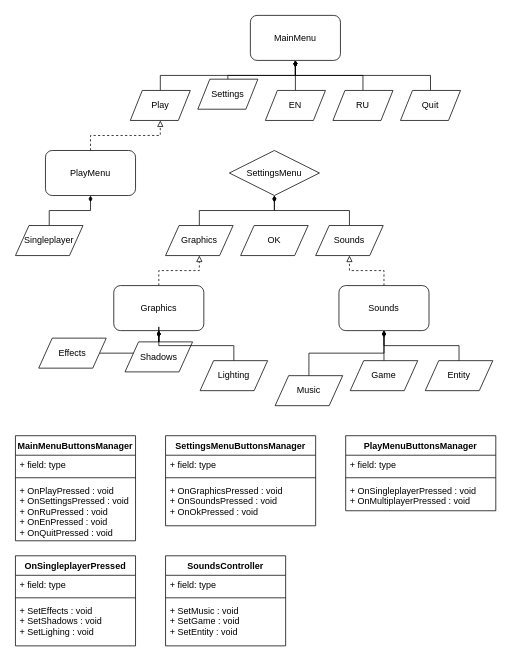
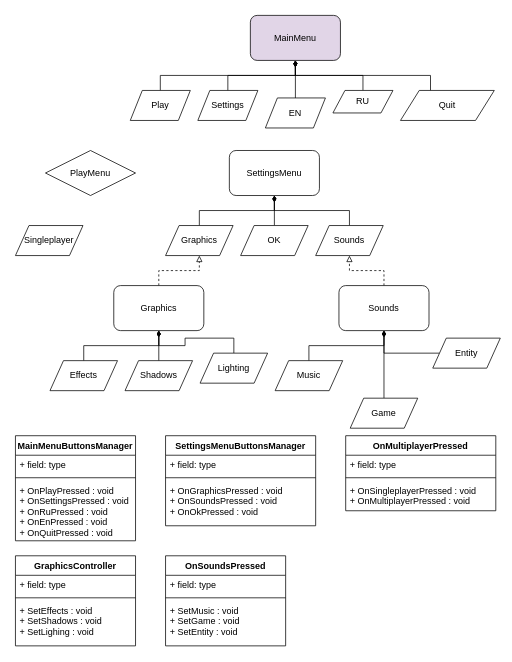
  <mxCell id="0" />
  <mxCell id="1" parent="0" />
  <mxCell id="2" value="MainMenuButtonsManager" style="swimlane;fontStyle=1;align=center;verticalAlign=top;childLayout=stackLayout;horizontal=1;startSize=26;horizontalStack=0;resizeParent=1;resizeParentMax=0;resizeLast=0;collapsible=1;marginBottom=0;" vertex="1" parent="1"><mxGeometry x="20" y="580" width="160" height="140" as="geometry" /></mxCell>
  <mxCell id="3" value="+ field: type" style="text;strokeColor=none;fillColor=none;align=left;verticalAlign=top;spacingLeft=4;spacingRight=4;overflow=hidden;rotatable=0;points=[[0,0.5],[1,0.5]];portConstraint=eastwest;" vertex="1" parent="2"><mxGeometry y="26" width="160" height="26" as="geometry" /></mxCell>
  <mxCell id="4" value="" style="line;strokeWidth=1;fillColor=none;align=left;verticalAlign=middle;spacingTop=-1;spacingLeft=3;spacingRight=3;rotatable=0;labelPosition=right;points=[];portConstraint=eastwest;" vertex="1" parent="2"><mxGeometry y="52" width="160" height="8" as="geometry" /></mxCell>
  <mxCell id="5" value="+ OnPlayPressed : void&#10;+ OnSettingsPressed : void&#10;+ OnRuPressed : void&#10;+ OnEnPressed : void&#10;+ OnQuitPressed : void&#10;" style="text;strokeColor=none;fillColor=none;align=left;verticalAlign=top;spacingLeft=4;spacingRight=4;overflow=hidden;rotatable=0;points=[[0,0.5],[1,0.5]];portConstraint=eastwest;" vertex="1" parent="2"><mxGeometry y="60" width="160" height="80" as="geometry" /></mxCell>
- <mxCell id="6" value="OnSingleplayerPressed" style="swimlane;fontStyle=1;align=center;verticalAlign=top;childLayout=stackLayout;horizontal=1;startSize=26;horizontalStack=0;resizeParent=1;resizeParentMax=0;resizeLast=0;collapsible=1;marginBottom=0;" vertex="1" parent="1"><mxGeometry x="20" y="740" width="160" height="120" as="geometry" /></mxCell>
+ <mxCell id="6" value="GraphicsController" style="swimlane;fontStyle=1;align=center;verticalAlign=top;childLayout=stackLayout;horizontal=1;startSize=26;horizontalStack=0;resizeParent=1;resizeParentMax=0;resizeLast=0;collapsible=1;marginBottom=0;" vertex="1" parent="1"><mxGeometry x="20" y="740" width="160" height="120" as="geometry" /></mxCell>
  <mxCell id="7" value="+ field: type" style="text;strokeColor=none;fillColor=none;align=left;verticalAlign=top;spacingLeft=4;spacingRight=4;overflow=hidden;rotatable=0;points=[[0,0.5],[1,0.5]];portConstraint=eastwest;" vertex="1" parent="6"><mxGeometry y="26" width="160" height="26" as="geometry" /></mxCell>
  <mxCell id="8" value="" style="line;strokeWidth=1;fillColor=none;align=left;verticalAlign=middle;spacingTop=-1;spacingLeft=3;spacingRight=3;rotatable=0;labelPosition=right;points=[];portConstraint=eastwest;" vertex="1" parent="6"><mxGeometry y="52" width="160" height="8" as="geometry" /></mxCell>
  <mxCell id="9" value="+ SetEffects : void&#10;+ SetShadows : void&#10;+ SetLighing : void&#10;" style="text;strokeColor=none;fillColor=none;align=left;verticalAlign=top;spacingLeft=4;spacingRight=4;overflow=hidden;rotatable=0;points=[[0,0.5],[1,0.5]];portConstraint=eastwest;" vertex="1" parent="6"><mxGeometry y="60" width="160" height="60" as="geometry" /></mxCell>
- <mxCell id="10" value="SoundsController" style="swimlane;fontStyle=1;align=center;verticalAlign=top;childLayout=stackLayout;horizontal=1;startSize=26;horizontalStack=0;resizeParent=1;resizeParentMax=0;resizeLast=0;collapsible=1;marginBottom=0;" vertex="1" parent="1"><mxGeometry x="220" y="740" width="160" height="120" as="geometry" /></mxCell>
+ <mxCell id="10" value="OnSoundsPressed" style="swimlane;fontStyle=1;align=center;verticalAlign=top;childLayout=stackLayout;horizontal=1;startSize=26;horizontalStack=0;resizeParent=1;resizeParentMax=0;resizeLast=0;collapsible=1;marginBottom=0;" vertex="1" parent="1"><mxGeometry x="220" y="740" width="160" height="120" as="geometry" /></mxCell>
  <mxCell id="11" value="+ field: type" style="text;strokeColor=none;fillColor=none;align=left;verticalAlign=top;spacingLeft=4;spacingRight=4;overflow=hidden;rotatable=0;points=[[0,0.5],[1,0.5]];portConstraint=eastwest;" vertex="1" parent="10"><mxGeometry y="26" width="160" height="26" as="geometry" /></mxCell>
  <mxCell id="12" value="" style="line;strokeWidth=1;fillColor=none;align=left;verticalAlign=middle;spacingTop=-1;spacingLeft=3;spacingRight=3;rotatable=0;labelPosition=right;points=[];portConstraint=eastwest;" vertex="1" parent="10"><mxGeometry y="52" width="160" height="8" as="geometry" /></mxCell>
  <mxCell id="13" value="+ SetMusic : void&#10;+ SetGame : void&#10;+ SetEntity : void&#10;" style="text;strokeColor=none;fillColor=none;align=left;verticalAlign=top;spacingLeft=4;spacingRight=4;overflow=hidden;rotatable=0;points=[[0,0.5],[1,0.5]];portConstraint=eastwest;" vertex="1" parent="10"><mxGeometry y="60" width="160" height="60" as="geometry" /></mxCell>
  <mxCell id="14" value="SettingsMenuButtonsManager" style="swimlane;fontStyle=1;align=center;verticalAlign=top;childLayout=stackLayout;horizontal=1;startSize=26;horizontalStack=0;resizeParent=1;resizeParentMax=0;resizeLast=0;collapsible=1;marginBottom=0;" vertex="1" parent="1"><mxGeometry x="220" y="580" width="200" height="120" as="geometry" /></mxCell>
  <mxCell id="15" value="+ field: type" style="text;strokeColor=none;fillColor=none;align=left;verticalAlign=top;spacingLeft=4;spacingRight=4;overflow=hidden;rotatable=0;points=[[0,0.5],[1,0.5]];portConstraint=eastwest;" vertex="1" parent="14"><mxGeometry y="26" width="200" height="26" as="geometry" /></mxCell>
  <mxCell id="16" value="" style="line;strokeWidth=1;fillColor=none;align=left;verticalAlign=middle;spacingTop=-1;spacingLeft=3;spacingRight=3;rotatable=0;labelPosition=right;points=[];portConstraint=eastwest;" vertex="1" parent="14"><mxGeometry y="52" width="200" height="8" as="geometry" /></mxCell>
  <mxCell id="17" value="+ OnGraphicsPressed : void&#10;+ OnSoundsPressed : void&#10;+ OnOkPressed : void&#10;" style="text;strokeColor=none;fillColor=none;align=left;verticalAlign=top;spacingLeft=4;spacingRight=4;overflow=hidden;rotatable=0;points=[[0,0.5],[1,0.5]];portConstraint=eastwest;" vertex="1" parent="14"><mxGeometry y="60" width="200" height="60" as="geometry" /></mxCell>
- <mxCell id="18" value="MainMenu" style="rounded=1;whiteSpace=wrap;html=1;" vertex="1" parent="1"><mxGeometry x="333" y="20" width="120" height="60" as="geometry" /></mxCell>
+ <mxCell id="18" value="MainMenu" style="rounded=1;whiteSpace=wrap;html=1;fillColor=#e1d5e7;" vertex="1" parent="1"><mxGeometry x="333" y="20" width="120" height="60" as="geometry" /></mxCell>
  <mxCell id="19" style="edgeStyle=orthogonalEdgeStyle;rounded=0;orthogonalLoop=1;jettySize=auto;html=1;endArrow=diamondThin;endFill=1;" edge="1" parent="1" source="20"><mxGeometry relative="1" as="geometry"><mxPoint x="393" y="80" as="targetPoint" /><Array as="points"><mxPoint x="213" y="100" /><mxPoint x="393" y="100" /></Array></mxGeometry></mxCell>
  <mxCell id="20" value="Play" style="shape=parallelogram;perimeter=parallelogramPerimeter;whiteSpace=wrap;html=1;" vertex="1" parent="1"><mxGeometry x="173" y="120" width="80" height="40" as="geometry" /></mxCell>
  <mxCell id="21" style="edgeStyle=orthogonalEdgeStyle;rounded=0;orthogonalLoop=1;jettySize=auto;html=1;endArrow=diamondThin;endFill=1;" edge="1" parent="1" source="22"><mxGeometry relative="1" as="geometry"><mxPoint x="393" y="80" as="targetPoint" /><Array as="points"><mxPoint x="303" y="100" /><mxPoint x="393" y="100" /></Array></mxGeometry></mxCell>
- <mxCell id="22" value="Settings" style="shape=parallelogram;perimeter=parallelogramPerimeter;whiteSpace=wrap;html=1;" vertex="1" parent="1"><mxGeometry x="263" y="105" width="80" height="40" as="geometry" /></mxCell>
+ <mxCell id="22" value="Settings" style="shape=parallelogram;perimeter=parallelogramPerimeter;whiteSpace=wrap;html=1;" vertex="1" parent="1"><mxGeometry x="263" y="120" width="80" height="40" as="geometry" /></mxCell>
  <mxCell id="23" style="edgeStyle=orthogonalEdgeStyle;rounded=0;orthogonalLoop=1;jettySize=auto;html=1;endArrow=diamondThin;endFill=1;" edge="1" parent="1" source="24"><mxGeometry relative="1" as="geometry"><mxPoint x="393" y="80" as="targetPoint" /><Array as="points"><mxPoint x="483" y="100" /><mxPoint x="393" y="100" /></Array></mxGeometry></mxCell>
- <mxCell id="24" value="RU" style="shape=parallelogram;perimeter=parallelogramPerimeter;whiteSpace=wrap;html=1;" vertex="1" parent="1"><mxGeometry x="443" y="120" width="80" height="40" as="geometry" /></mxCell>
+ <mxCell id="24" value="RU" style="shape=parallelogram;perimeter=parallelogramPerimeter;whiteSpace=wrap;html=1;" vertex="1" parent="1"><mxGeometry x="443" y="120" width="80" height="30" as="geometry" /></mxCell>
  <mxCell id="25" style="edgeStyle=orthogonalEdgeStyle;rounded=0;orthogonalLoop=1;jettySize=auto;html=1;endArrow=diamondThin;endFill=1;" edge="1" parent="1" source="26"><mxGeometry relative="1" as="geometry"><mxPoint x="393" y="80" as="targetPoint" /><Array as="points"><mxPoint x="573" y="100" /><mxPoint x="393" y="100" /></Array></mxGeometry></mxCell>
- <mxCell id="26" value="Quit" style="shape=parallelogram;perimeter=parallelogramPerimeter;whiteSpace=wrap;html=1;" vertex="1" parent="1"><mxGeometry x="533" y="120" width="80" height="40" as="geometry" /></mxCell>
+ <mxCell id="26" value="Quit" style="shape=parallelogram;perimeter=parallelogramPerimeter;whiteSpace=wrap;html=1;" vertex="1" parent="1"><mxGeometry x="533" y="120" width="125" height="40" as="geometry" /></mxCell>
  <mxCell id="27" style="edgeStyle=orthogonalEdgeStyle;rounded=0;orthogonalLoop=1;jettySize=auto;html=1;entryX=0.5;entryY=1;entryDx=0;entryDy=0;endArrow=diamondThin;endFill=1;" edge="1" parent="1" source="28" target="18"><mxGeometry relative="1" as="geometry" /></mxCell>
- <mxCell id="28" value="EN" style="shape=parallelogram;perimeter=parallelogramPerimeter;whiteSpace=wrap;html=1;" vertex="1" parent="1"><mxGeometry x="353" y="120" width="80" height="40" as="geometry" /></mxCell>
- <mxCell id="29" style="edgeStyle=orthogonalEdgeStyle;rounded=0;orthogonalLoop=1;jettySize=auto;html=1;entryX=0.5;entryY=1;entryDx=0;entryDy=0;startArrow=none;startFill=0;endArrow=block;endFill=0;dashed=1;" edge="1" parent="1" source="30" target="20"><mxGeometry relative="1" as="geometry"><Array as="points"><mxPoint x="120" y="180" /><mxPoint x="213" y="180" /></Array></mxGeometry></mxCell>
- <mxCell id="30" value="PlayMenu&lt;br&gt;" style="rounded=1;whiteSpace=wrap;html=1;" vertex="1" parent="1"><mxGeometry x="60" y="200" width="120" height="60" as="geometry" /></mxCell>
- <mxCell id="31" style="edgeStyle=orthogonalEdgeStyle;rounded=0;orthogonalLoop=1;jettySize=auto;html=1;entryX=0.5;entryY=1;entryDx=0;entryDy=0;endArrow=diamondThin;endFill=1;" edge="1" parent="1" source="32" target="30"><mxGeometry relative="1" as="geometry" /></mxCell>
+ <mxCell id="28" value="EN" style="shape=parallelogram;perimeter=parallelogramPerimeter;whiteSpace=wrap;html=1;" vertex="1" parent="1"><mxGeometry x="353" y="130" width="80" height="40" as="geometry" /></mxCell>
+ <mxCell id="30" value="PlayMenu&lt;br&gt;" style="rhombus;whiteSpace=wrap;html=1;" vertex="1" parent="1"><mxGeometry x="60" y="200" width="120" height="60" as="geometry" /></mxCell>
  <mxCell id="32" value="Singleplayer" style="shape=parallelogram;perimeter=parallelogramPerimeter;whiteSpace=wrap;html=1;" vertex="1" parent="1"><mxGeometry x="20" y="300" width="90" height="40" as="geometry" /></mxCell>
- <mxCell id="33" value="SettingsMenu&lt;br&gt;" style="rhombus;whiteSpace=wrap;html=1;" vertex="1" parent="1"><mxGeometry x="305" y="200" width="120" height="60" as="geometry" /></mxCell>
+ <mxCell id="33" value="SettingsMenu&lt;br&gt;" style="rounded=1;whiteSpace=wrap;html=1;" vertex="1" parent="1"><mxGeometry x="305" y="200" width="120" height="60" as="geometry" /></mxCell>
  <mxCell id="34" style="edgeStyle=orthogonalEdgeStyle;rounded=0;orthogonalLoop=1;jettySize=auto;html=1;entryX=0.5;entryY=1;entryDx=0;entryDy=0;endArrow=diamondThin;endFill=1;" edge="1" source="35" target="33" parent="1"><mxGeometry relative="1" as="geometry" /></mxCell>
  <mxCell id="35" value="Graphics" style="shape=parallelogram;perimeter=parallelogramPerimeter;whiteSpace=wrap;html=1;" vertex="1" parent="1"><mxGeometry x="220" y="300" width="90" height="40" as="geometry" /></mxCell>
  <mxCell id="36" style="edgeStyle=orthogonalEdgeStyle;rounded=0;orthogonalLoop=1;jettySize=auto;html=1;entryX=0.5;entryY=1;entryDx=0;entryDy=0;endArrow=diamondThin;endFill=1;" edge="1" source="37" target="33" parent="1"><mxGeometry relative="1" as="geometry" /></mxCell>
  <mxCell id="37" value="Sounds" style="shape=parallelogram;perimeter=parallelogramPerimeter;whiteSpace=wrap;html=1;" vertex="1" parent="1"><mxGeometry x="420" y="300" width="90" height="40" as="geometry" /></mxCell>
+ <mxCell id="38" style="edgeStyle=orthogonalEdgeStyle;rounded=0;orthogonalLoop=1;jettySize=auto;html=1;entryX=0.5;entryY=1;entryDx=0;entryDy=0;startArrow=none;startFill=0;endArrow=diamondThin;endFill=1;" edge="1" parent="1" source="39" target="33"><mxGeometry relative="1" as="geometry" /></mxCell>
  <mxCell id="39" value="OK" style="shape=parallelogram;perimeter=parallelogramPerimeter;whiteSpace=wrap;html=1;" vertex="1" parent="1"><mxGeometry x="320" y="300" width="90" height="40" as="geometry" /></mxCell>
- <mxCell id="40" value="PlayMenuButtonsManager" style="swimlane;fontStyle=1;align=center;verticalAlign=top;childLayout=stackLayout;horizontal=1;startSize=26;horizontalStack=0;resizeParent=1;resizeParentMax=0;resizeLast=0;collapsible=1;marginBottom=0;" vertex="1" parent="1"><mxGeometry x="460" y="580" width="200" height="100" as="geometry" /></mxCell>
+ <mxCell id="40" value="OnMultiplayerPressed" style="swimlane;fontStyle=1;align=center;verticalAlign=top;childLayout=stackLayout;horizontal=1;startSize=26;horizontalStack=0;resizeParent=1;resizeParentMax=0;resizeLast=0;collapsible=1;marginBottom=0;" vertex="1" parent="1"><mxGeometry x="460" y="580" width="200" height="100" as="geometry" /></mxCell>
  <mxCell id="41" value="+ field: type" style="text;strokeColor=none;fillColor=none;align=left;verticalAlign=top;spacingLeft=4;spacingRight=4;overflow=hidden;rotatable=0;points=[[0,0.5],[1,0.5]];portConstraint=eastwest;" vertex="1" parent="40"><mxGeometry y="26" width="200" height="26" as="geometry" /></mxCell>
  <mxCell id="42" value="" style="line;strokeWidth=1;fillColor=none;align=left;verticalAlign=middle;spacingTop=-1;spacingLeft=3;spacingRight=3;rotatable=0;labelPosition=right;points=[];portConstraint=eastwest;" vertex="1" parent="40"><mxGeometry y="52" width="200" height="8" as="geometry" /></mxCell>
  <mxCell id="43" value="+ OnSingleplayerPressed : void&#10;+ OnMultiplayerPressed : void&#10;" style="text;strokeColor=none;fillColor=none;align=left;verticalAlign=top;spacingLeft=4;spacingRight=4;overflow=hidden;rotatable=0;points=[[0,0.5],[1,0.5]];portConstraint=eastwest;" vertex="1" parent="40"><mxGeometry y="60" width="200" height="40" as="geometry" /></mxCell>
  <mxCell id="44" style="edgeStyle=orthogonalEdgeStyle;rounded=0;orthogonalLoop=1;jettySize=auto;html=1;entryX=0.5;entryY=1;entryDx=0;entryDy=0;dashed=1;startArrow=none;startFill=0;endArrow=block;endFill=0;" edge="1" parent="1" source="45" target="35"><mxGeometry relative="1" as="geometry" /></mxCell>
  <mxCell id="45" value="Graphics&lt;br&gt;" style="rounded=1;whiteSpace=wrap;html=1;" vertex="1" parent="1"><mxGeometry x="151" y="380" width="120" height="60" as="geometry" /></mxCell>
  <mxCell id="46" style="edgeStyle=orthogonalEdgeStyle;rounded=0;orthogonalLoop=1;jettySize=auto;html=1;entryX=0.5;entryY=1;entryDx=0;entryDy=0;endArrow=diamondThin;endFill=1;" edge="1" source="47" target="45" parent="1"><mxGeometry relative="1" as="geometry" /></mxCell>
- <mxCell id="47" value="Effects" style="shape=parallelogram;perimeter=parallelogramPerimeter;whiteSpace=wrap;html=1;" vertex="1" parent="1"><mxGeometry x="51" y="450" width="90" height="40" as="geometry" /></mxCell>
+ <mxCell id="47" value="Effects" style="shape=parallelogram;perimeter=parallelogramPerimeter;whiteSpace=wrap;html=1;" vertex="1" parent="1"><mxGeometry x="66" y="480" width="90" height="40" as="geometry" /></mxCell>
  <mxCell id="48" style="edgeStyle=orthogonalEdgeStyle;rounded=0;orthogonalLoop=1;jettySize=auto;html=1;entryX=0.5;entryY=1;entryDx=0;entryDy=0;endArrow=diamondThin;endFill=1;" edge="1" source="49" target="45" parent="1"><mxGeometry relative="1" as="geometry" /></mxCell>
- <mxCell id="49" value="Shadows" style="shape=parallelogram;perimeter=parallelogramPerimeter;whiteSpace=wrap;html=1;" vertex="1" parent="1"><mxGeometry x="166" y="455" width="90" height="40" as="geometry" /></mxCell>
+ <mxCell id="49" value="Shadows" style="shape=parallelogram;perimeter=parallelogramPerimeter;whiteSpace=wrap;html=1;" vertex="1" parent="1"><mxGeometry x="166" y="480" width="90" height="40" as="geometry" /></mxCell>
  <mxCell id="50" style="edgeStyle=orthogonalEdgeStyle;rounded=0;orthogonalLoop=1;jettySize=auto;html=1;entryX=0.5;entryY=1;entryDx=0;entryDy=0;startArrow=none;startFill=0;endArrow=diamondThin;endFill=1;" edge="1" source="51" target="45" parent="1"><mxGeometry relative="1" as="geometry" /></mxCell>
- <mxCell id="51" value="Lighting" style="shape=parallelogram;perimeter=parallelogramPerimeter;whiteSpace=wrap;html=1;" vertex="1" parent="1"><mxGeometry x="266" y="480" width="90" height="40" as="geometry" /></mxCell>
+ <mxCell id="51" value="Lighting" style="shape=parallelogram;perimeter=parallelogramPerimeter;whiteSpace=wrap;html=1;" vertex="1" parent="1"><mxGeometry x="266" y="470" width="90" height="40" as="geometry" /></mxCell>
  <mxCell id="52" style="edgeStyle=orthogonalEdgeStyle;rounded=0;orthogonalLoop=1;jettySize=auto;html=1;entryX=0.5;entryY=1;entryDx=0;entryDy=0;dashed=1;startArrow=none;startFill=0;endArrow=block;endFill=0;" edge="1" parent="1" source="53" target="37"><mxGeometry relative="1" as="geometry" /></mxCell>
  <mxCell id="53" value="Sounds&lt;br&gt;" style="rounded=1;whiteSpace=wrap;html=1;" vertex="1" parent="1"><mxGeometry x="451" y="380" width="120" height="60" as="geometry" /></mxCell>
  <mxCell id="54" style="edgeStyle=orthogonalEdgeStyle;rounded=0;orthogonalLoop=1;jettySize=auto;html=1;entryX=0.5;entryY=1;entryDx=0;entryDy=0;endArrow=diamondThin;endFill=1;" edge="1" source="55" target="53" parent="1"><mxGeometry relative="1" as="geometry" /></mxCell>
- <mxCell id="55" value="Music" style="shape=parallelogram;perimeter=parallelogramPerimeter;whiteSpace=wrap;html=1;" vertex="1" parent="1"><mxGeometry x="366" y="500" width="90" height="40" as="geometry" /></mxCell>
+ <mxCell id="55" value="Music" style="shape=parallelogram;perimeter=parallelogramPerimeter;whiteSpace=wrap;html=1;" vertex="1" parent="1"><mxGeometry x="366" y="480" width="90" height="40" as="geometry" /></mxCell>
  <mxCell id="56" style="edgeStyle=orthogonalEdgeStyle;rounded=0;orthogonalLoop=1;jettySize=auto;html=1;entryX=0.5;entryY=1;entryDx=0;entryDy=0;endArrow=diamondThin;endFill=1;" edge="1" source="57" target="53" parent="1"><mxGeometry relative="1" as="geometry" /></mxCell>
- <mxCell id="57" value="Game" style="shape=parallelogram;perimeter=parallelogramPerimeter;whiteSpace=wrap;html=1;" vertex="1" parent="1"><mxGeometry x="466" y="480" width="90" height="40" as="geometry" /></mxCell>
+ <mxCell id="57" value="Game" style="shape=parallelogram;perimeter=parallelogramPerimeter;whiteSpace=wrap;html=1;" vertex="1" parent="1"><mxGeometry x="466" y="530" width="90" height="40" as="geometry" /></mxCell>
  <mxCell id="58" style="edgeStyle=orthogonalEdgeStyle;rounded=0;orthogonalLoop=1;jettySize=auto;html=1;entryX=0.5;entryY=1;entryDx=0;entryDy=0;startArrow=none;startFill=0;endArrow=diamondThin;endFill=1;" edge="1" source="59" target="53" parent="1"><mxGeometry relative="1" as="geometry" /></mxCell>
- <mxCell id="59" value="Entity" style="shape=parallelogram;perimeter=parallelogramPerimeter;whiteSpace=wrap;html=1;" vertex="1" parent="1"><mxGeometry x="566" y="480" width="90" height="40" as="geometry" /></mxCell>
+ <mxCell id="59" value="Entity" style="shape=parallelogram;perimeter=parallelogramPerimeter;whiteSpace=wrap;html=1;" vertex="1" parent="1"><mxGeometry x="576" y="450" width="90" height="40" as="geometry" /></mxCell>
